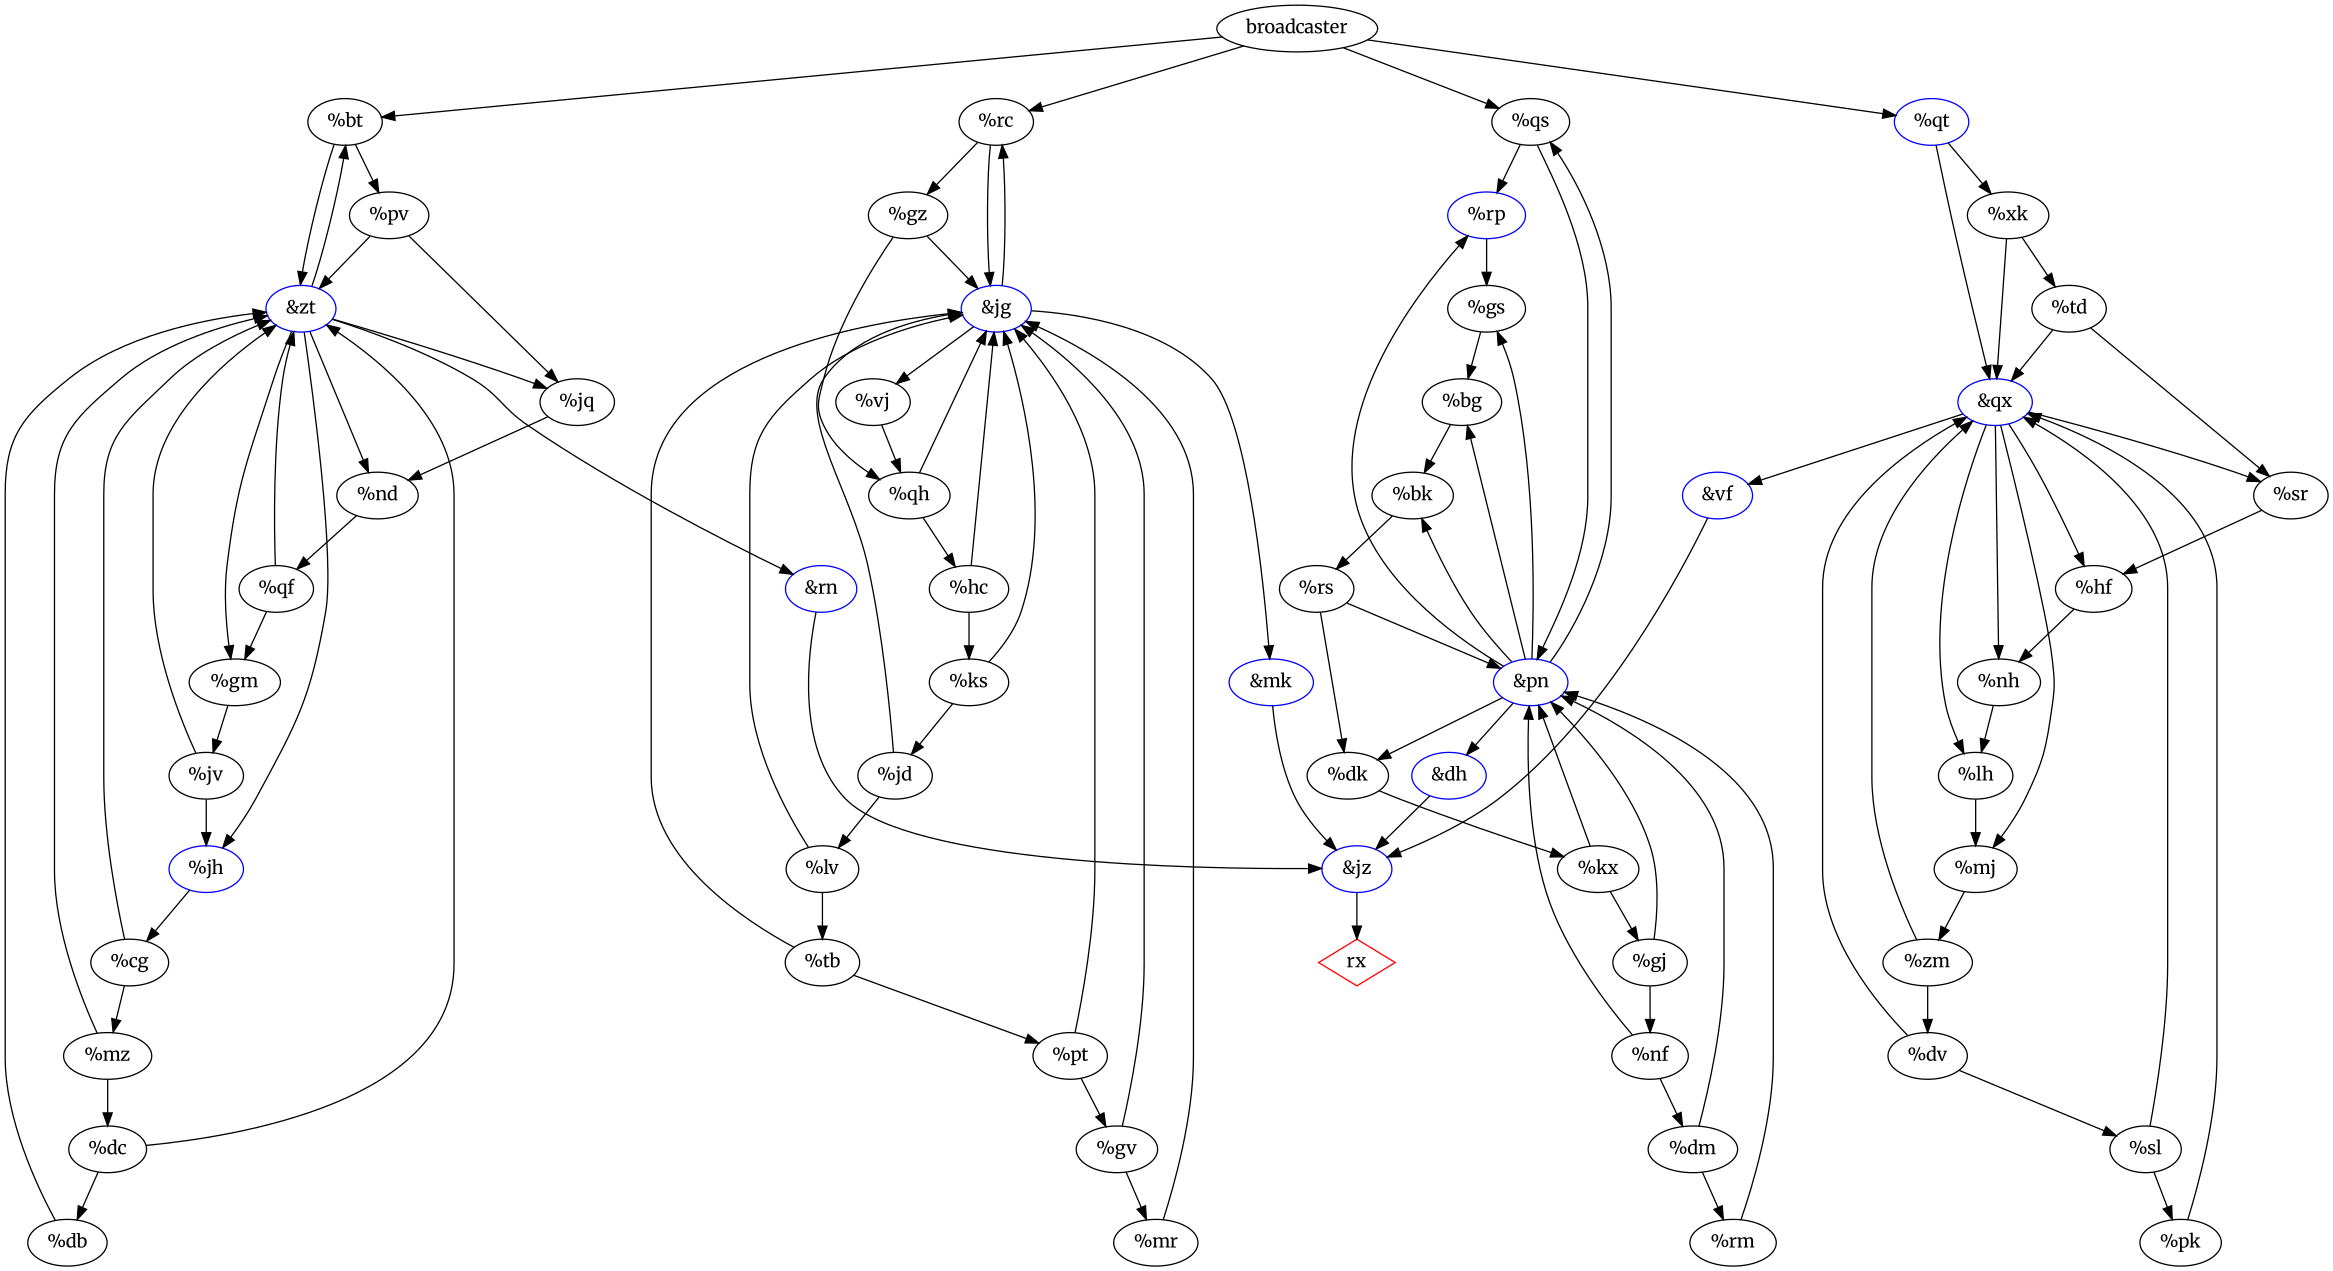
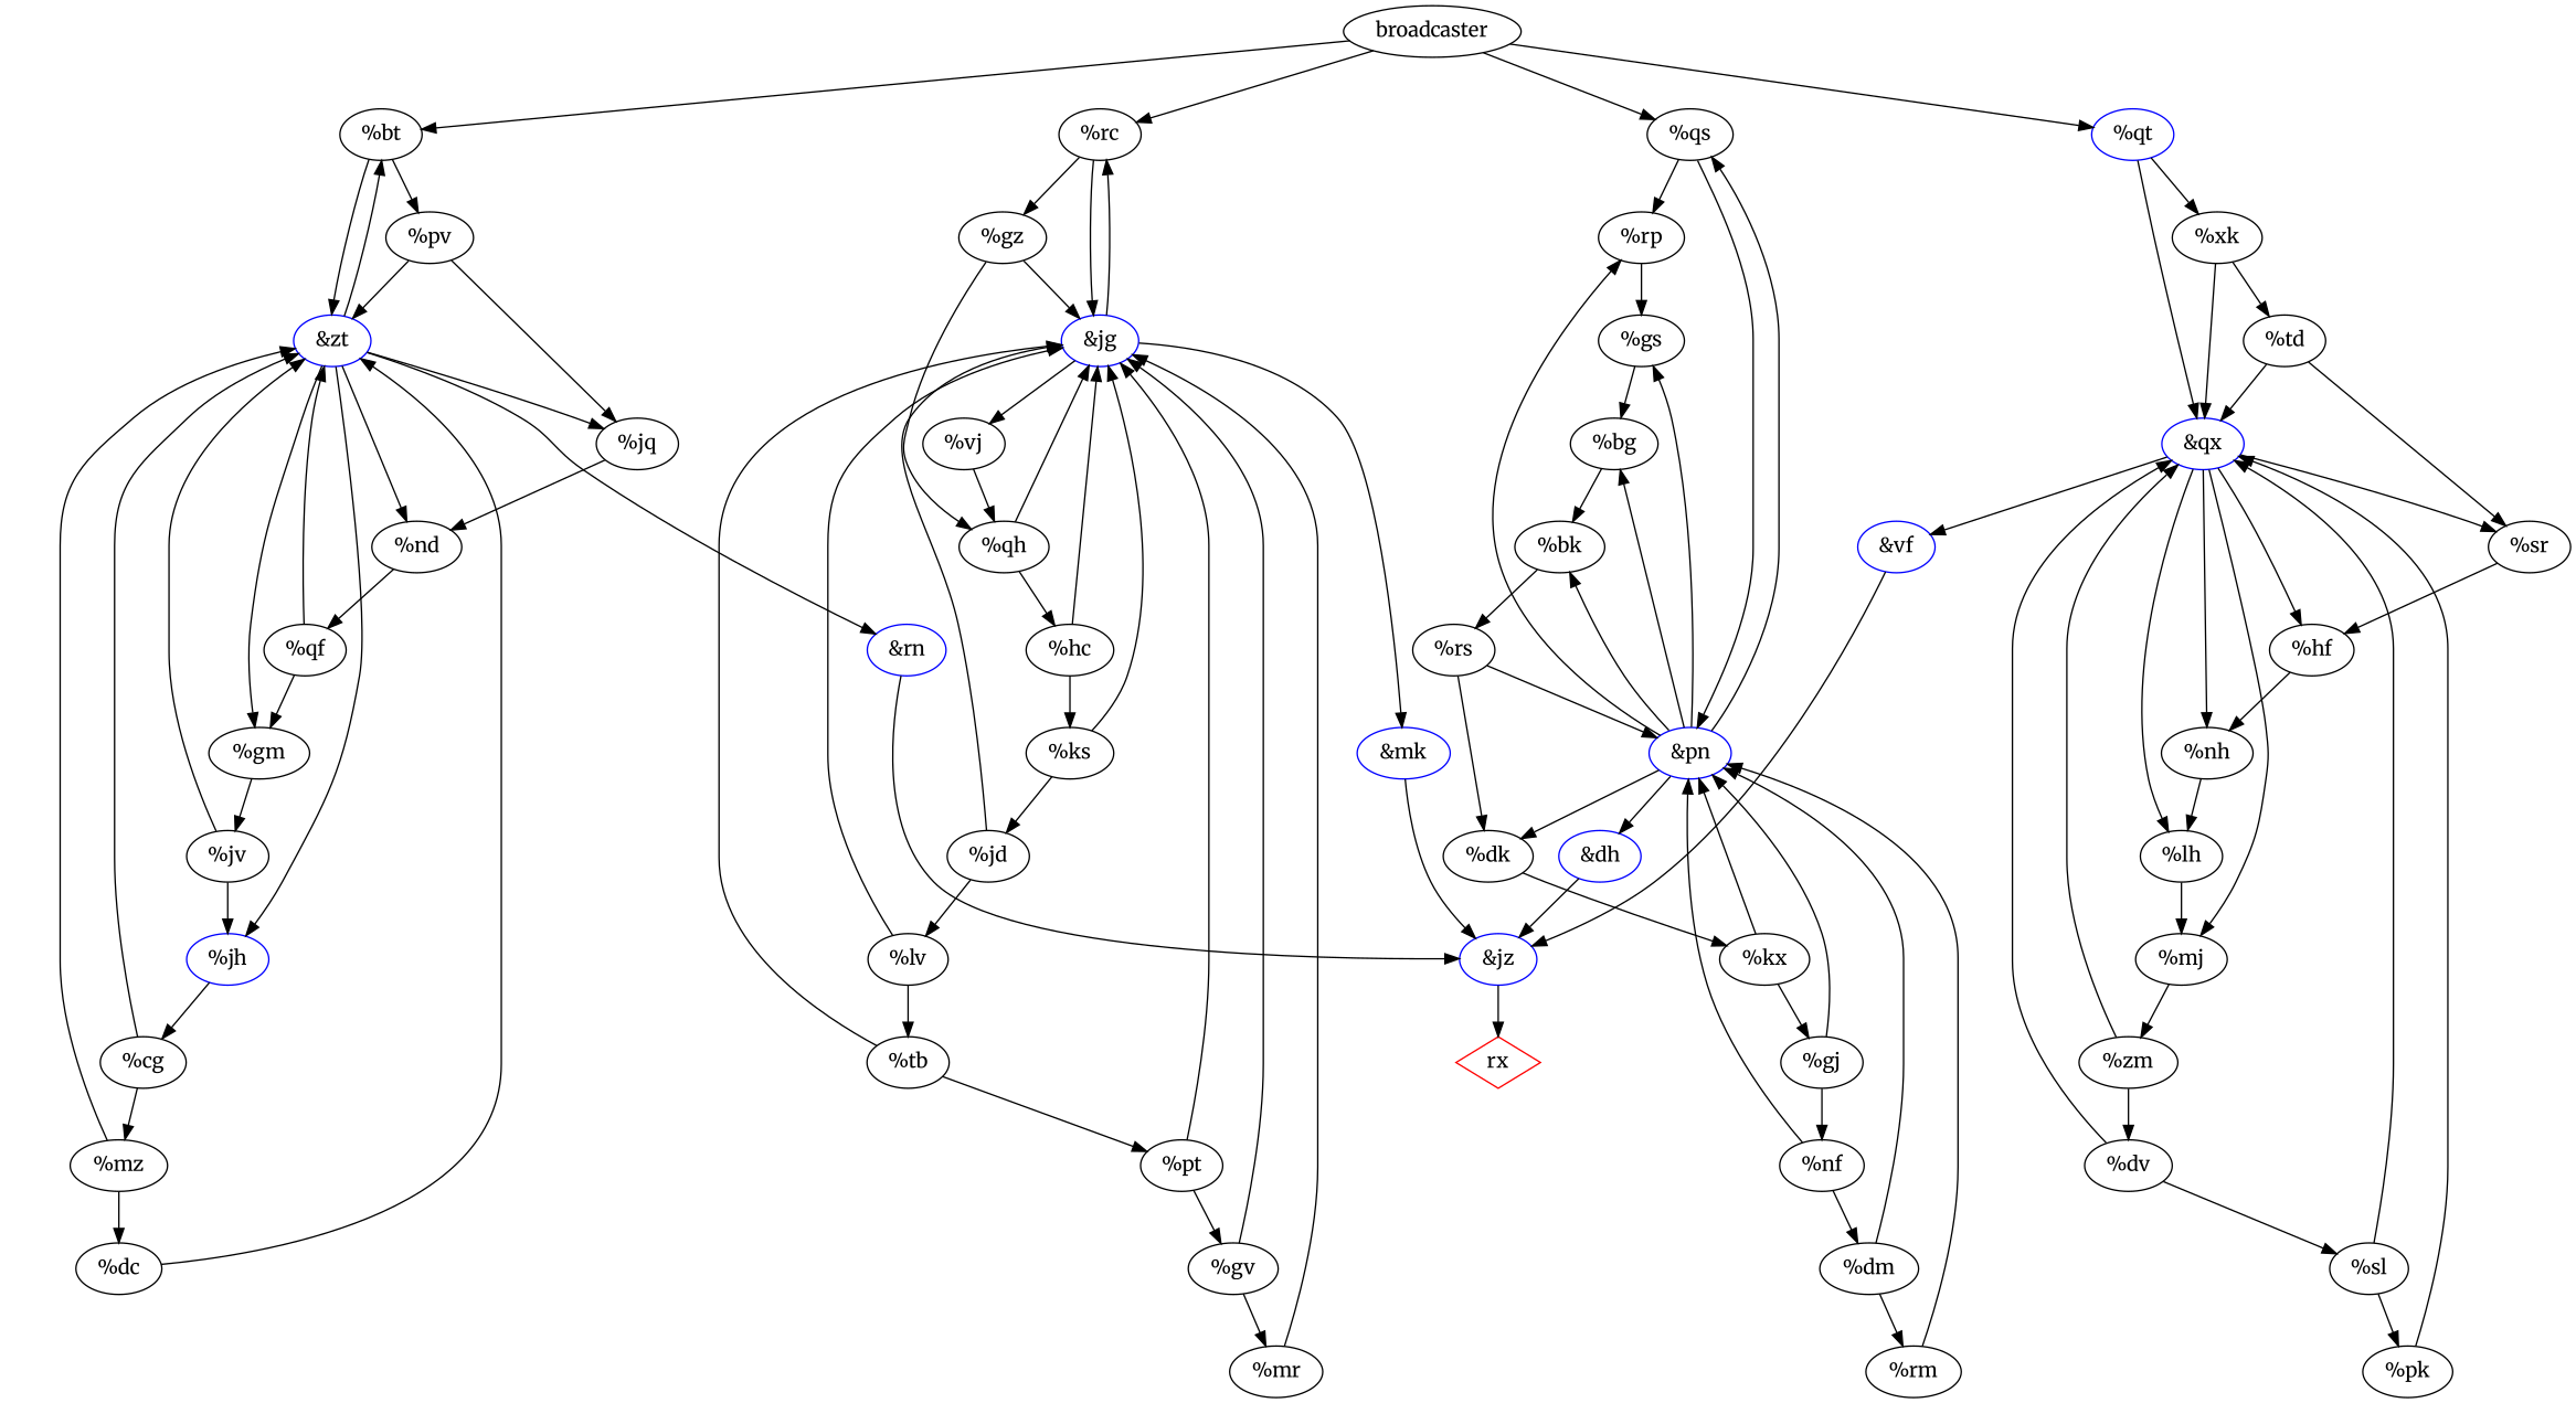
  digraph {
    fontname=Merriweather
    node [fontname=Merriweather]
    edge [fontname=Merriweather]
    n1 [label=broadcaster]
    n2 [label="%bt"]
    n3 [label="%rc"]
    n4 [label="%qs"]
    n5 [color=blue label="%qt"]
    n6 [label="%pv"]
    n7 [color=blue label="&zt"]
    n8 [label="%gz"]
    n9 [color=blue label="&jg"]
-   n10 [label="%rp" color=blue]
+   n10 [label="%rp"]
    n11 [color=blue label="&pn"]
    n12 [color=blue label="&qx"]
    n13 [label="%xk"]
    n14 [label="%jq"]
    n15 [color=blue label="&rn"]
    n16 [label="%nd"]
    n17 [color=blue label="%jh"]
    n18 [label="%gm"]
    n19 [label="%qh"]
    n20 [label="%vj"]
    n21 [color=blue label="&mk"]
    n22 [label="%gs"]
    n23 [color=blue label="&dh"]
    n24 [label="%dk"]
    n25 [label="%bg"]
    n26 [label="%bk"]
    n27 [label="%lh"]
    n28 [color=blue label="&vf"]
    n29 [label="%hf"]
    n30 [label="%nh"]
    n31 [label="%sr"]
    n32 [label="%mj"]
    n33 [label="%td"]
    n34 [color=blue label="&jz"]
    n35 [label="%qf"]
    n36 [label="%cg"]
    n37 [label="%jv"]
    n38 [label="%kx"]
    n39 [label="%rs"]
    n40 [label="%zm"]
    n41 [color=red label=rx shape=diamond]
    n42 [label="%mz"]
    n43 [label="%hc"]
    n44 [label="%gj"]
    n45 [label="%dv"]
    n46 [label="%dc"]
    n47 [label="%ks"]
    n48 [label="%nf"]
    n49 [label="%sl"]
-   n50 [label="%db"]
    n51 [label="%jd"]
    n52 [label="%dm"]
    n53 [label="%pk"]
    n54 [label="%lv"]
    n55 [label="%rm"]
    n56 [label="%tb"]
    n57 [label="%pt"]
    n58 [label="%gv"]
    n59 [label="%mr"]
    n1 -> n2
    n1 -> n3
    n1 -> n4
    n1 -> n5
    n2 -> n6
    n2 -> n7
    n3 -> n8
    n3 -> n9
    n4 -> n10
    n4 -> n11
    n5 -> n12
    n5 -> n13
    n6 -> n7
    n6 -> n14
    n7 -> n2
    n7 -> n14
    n7 -> n15
    n7 -> n16
    n7 -> n17
    n7 -> n18
    n8 -> n9
    n8 -> n19
    n9 -> n3
    n9 -> n20
    n9 -> n21
    n10 -> n22
    n11 -> n4
    n11 -> n10
    n11 -> n22
    n11 -> n23
    n11 -> n24
    n11 -> n25
    n11 -> n26
    n12 -> n27
    n12 -> n28
    n12 -> n29
    n12 -> n30
    n12 -> n31
    n12 -> n32
    n13 -> n12
    n13 -> n33
    n14 -> n16
    n15 -> n34
    n16 -> n35
    n17 -> n36
    n18 -> n37
    n19 -> n9
    n19 -> n43
    n20 -> n19
    n21 -> n34
    n22 -> n25
    n23 -> n34
    n24 -> n38
    n25 -> n26
    n26 -> n39
    n27 -> n32
    n28 -> n34
    n29 -> n30
    n30 -> n27
    n31 -> n29
    n32 -> n40
    n33 -> n12
    n33 -> n31
    n34 -> n41
    n35 -> n7
    n35 -> n18
    n36 -> n7
    n36 -> n42
    n37 -> n7
    n37 -> n17
    n38 -> n11
    n38 -> n44
    n39 -> n11
    n39 -> n24
    n40 -> n12
    n40 -> n45
    n42 -> n7
    n42 -> n46
    n43 -> n9
    n43 -> n47
    n44 -> n11
    n44 -> n48
    n45 -> n12
    n45 -> n49
    n46 -> n7
-   n46 -> n50
    n47 -> n9
    n47 -> n51
    n48 -> n11
    n48 -> n52
    n49 -> n12
    n49 -> n53
-   n50 -> n7
    n51 -> n9
    n51 -> n54
    n52 -> n11
    n52 -> n55
    n53 -> n12
    n54 -> n9
    n54 -> n56
    n55 -> n11
    n56 -> n9
    n56 -> n57
    n57 -> n9
    n57 -> n58
    n58 -> n9
    n58 -> n59
    n59 -> n9
  }
